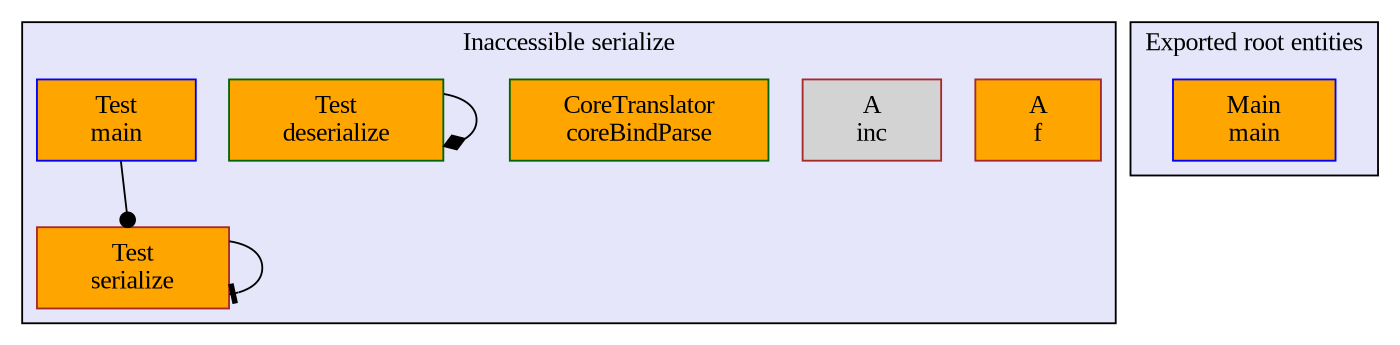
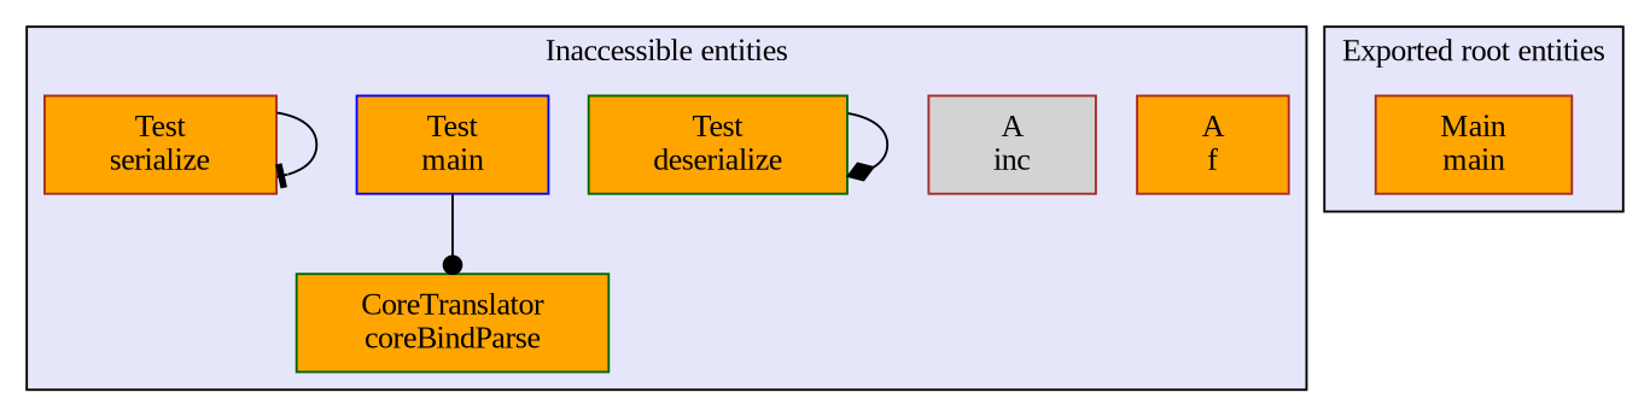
  digraph {
    fontname="Liberation Serif"
    node [color=brown fillcolor=orange fontname="Liberation Serif" margin="0.4,0.1" shape=box style="filled,solid"]
    edge [color=black fontname="Liberation Serif" penwidth=1]
    n1 [label="A\nf"]
    n2 [fillcolor=lightgrey label="A\ninc"]
    n3 [color=darkgreen label="CoreTranslator\ncoreBindParse"]
    n4 [color=darkgreen label="Test\ndeserialize"]
    n5 [color=blue label="Test\nmain"]
    n6 [label="Test\nserialize"]
-   n7 [color=blue label="Main\nmain"]
+   n7 [label="Main\nmain"]
    subgraph cluster_1 {
      fillcolor=lavender
-     label="Inaccessible serialize"
+     label="Inaccessible entities"
      style=filled
      n1
      n2
      n3
      n4
      n5
      n6
    }
    subgraph cluster_2 {
      fillcolor=lavender
      label="Exported root entities"
      style=filled
      n7
    }
    n4 -> n4 [arrowhead=diamond]
-   n5 -> n6 [arrowhead=dot]
+   n5 -> n3 [arrowhead=dot]
    n6 -> n6 [arrowhead=tee]
  }
